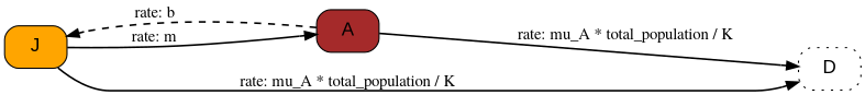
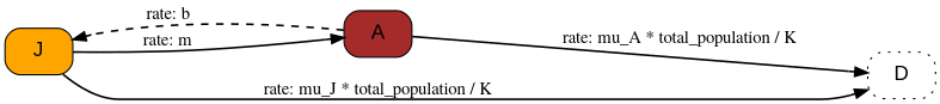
  digraph {
    rankdir=LR
    node [fontname=Arial fontsize=16 shape=Mrecord style="filled,rounded"]
    edge [arrowhead=normalnone arrowtail=none dir=both fontname=Times minlen=3 penwidth=1.5 style=solid]
    n1 [fillcolor=orange label=J]
    n2 [fillcolor=brown label=A]
    n3 [fillcolor=white label=D style="filled,rounded,dotted"]
    n1 -> n2 [label="rate: m"]
-   n1 -> n3 [label="rate: mu_A * total_population / K"]
+   n1 -> n3 [label="rate: mu_J * total_population / K"]
    n2 -> n1 [label="rate: b" style=dashed]
    n2 -> n3 [label="rate: mu_A * total_population / K"]
  }
